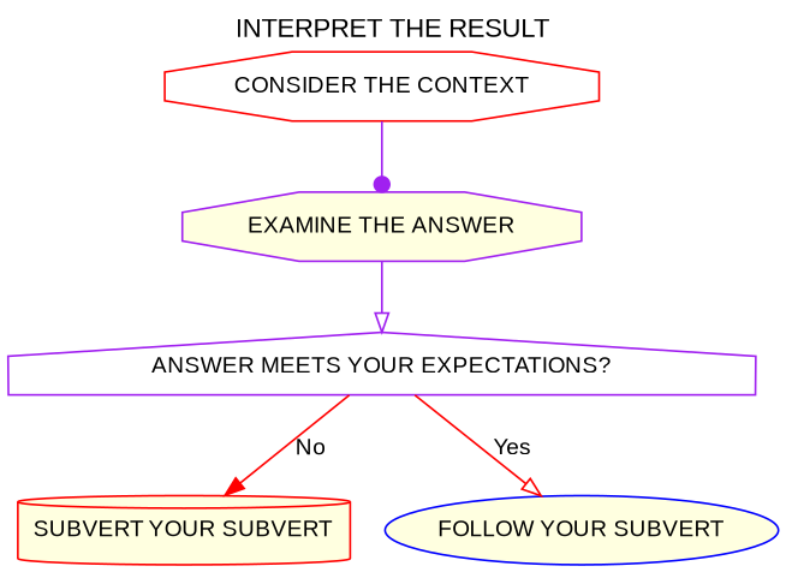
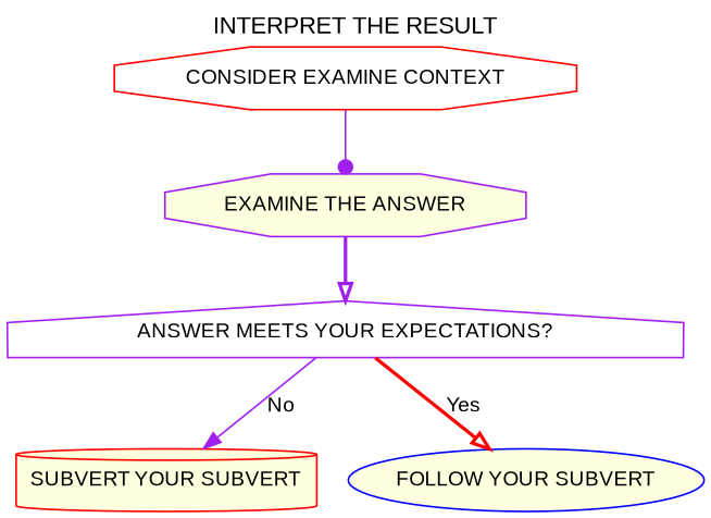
  digraph {
    fontname="Liberation Sans"
    label="INTERPRET THE RESULT"
    labelloc=t
    node [color=purple fillcolor=lightyellow fontname="Liberation Sans" fontsize=12 shape=octagon style=filled]
    edge [arrowhead=onormal color=red fontname="Liberation Sans" fontsize=12 shape=rect style=solid]
    n1 [fillcolor=white label="ANSWER MEETS YOUR EXPECTATIONS?" shape=house]
    n2 [color=red label="SUBVERT YOUR SUBVERT" shape=cylinder]
    n3 [color=blue label="FOLLOW YOUR SUBVERT" shape=ellipse]
-   n4 [color=red fillcolor=white label="CONSIDER THE CONTEXT"]
+   n4 [color=red fillcolor=white label="CONSIDER EXAMINE CONTEXT"]
    n5 [label="EXAMINE THE ANSWER"]
-   n1 -> n2 [arrowhead=normal label=No]
-   n1 -> n3 [label=Yes]
+   n1 -> n2 [arrowhead=normal color=purple label=No]
+   n1 -> n3 [label=Yes style=bold]
    n4 -> n5 [arrowhead=dot color=purple]
-   n5 -> n1 [color=purple]
+   n5 -> n1 [color=purple style=bold]
  }
